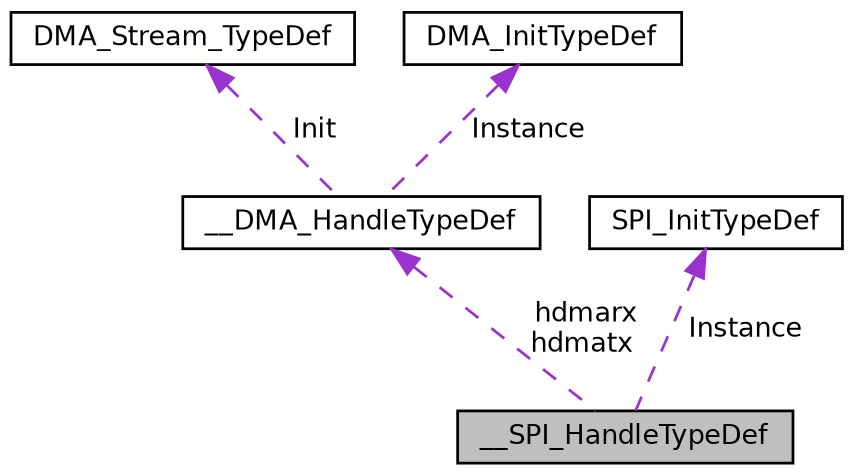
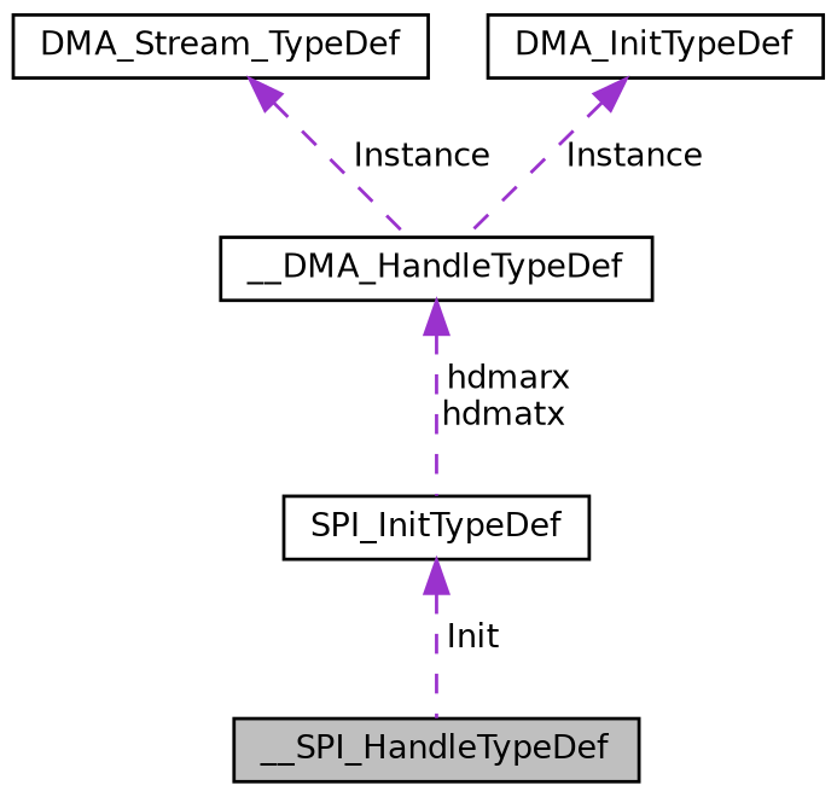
  digraph {
    node [color=black fillcolor=white fontname=Helvetica fontsize=10 shape=record style=filled]
    edge [color=darkorchid3 dir=back fontname=Helvetica fontsize=10 labelfontname=Helvetica labelfontsize=10 style=dashed]
    n1 [fillcolor=grey75 fontcolor=black height=0.2 label=__SPI_HandleTypeDef width=0.4]
    n2 [height=0.2 label=__DMA_HandleTypeDef width=0.4]
    n3 [height=0.2 label=DMA_Stream_TypeDef width=0.4]
    n4 [height=0.2 label=DMA_InitTypeDef width=0.4]
    n5 [height=0.2 label=SPI_InitTypeDef width=0.4]
-   n2 -> n1 [label=" hdmarx\nhdmatx"]
-   n3 -> n2 [label=" Init"]
+   n2 -> n5 [label=" hdmarx\nhdmatx"]
+   n3 -> n2 [label=" Instance"]
    n4 -> n2 [label=" Instance"]
-   n5 -> n1 [label=" Instance"]
+   n5 -> n1 [label=" Init"]
  }
